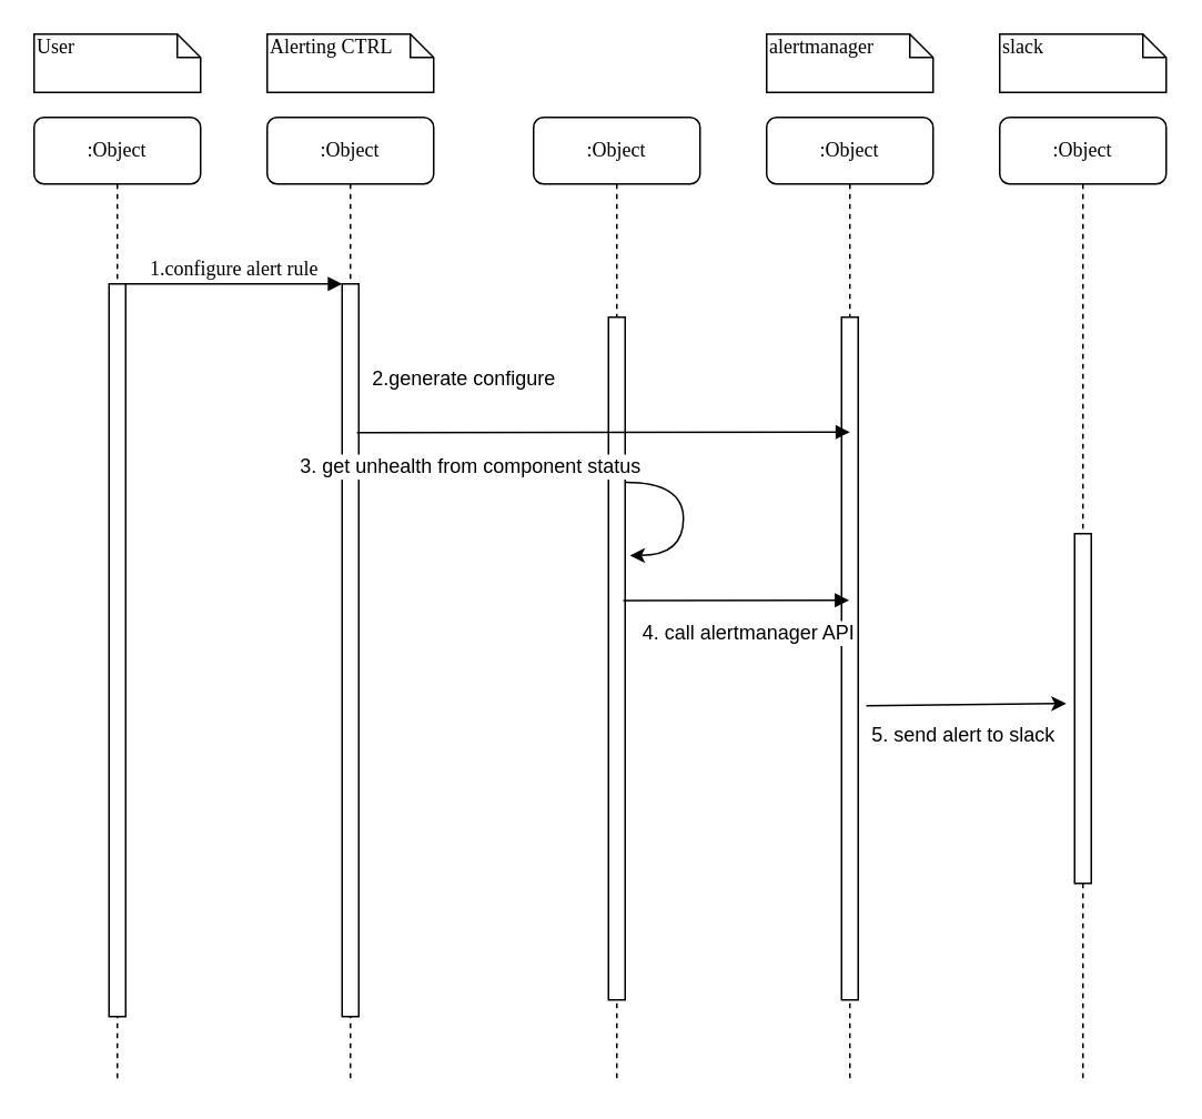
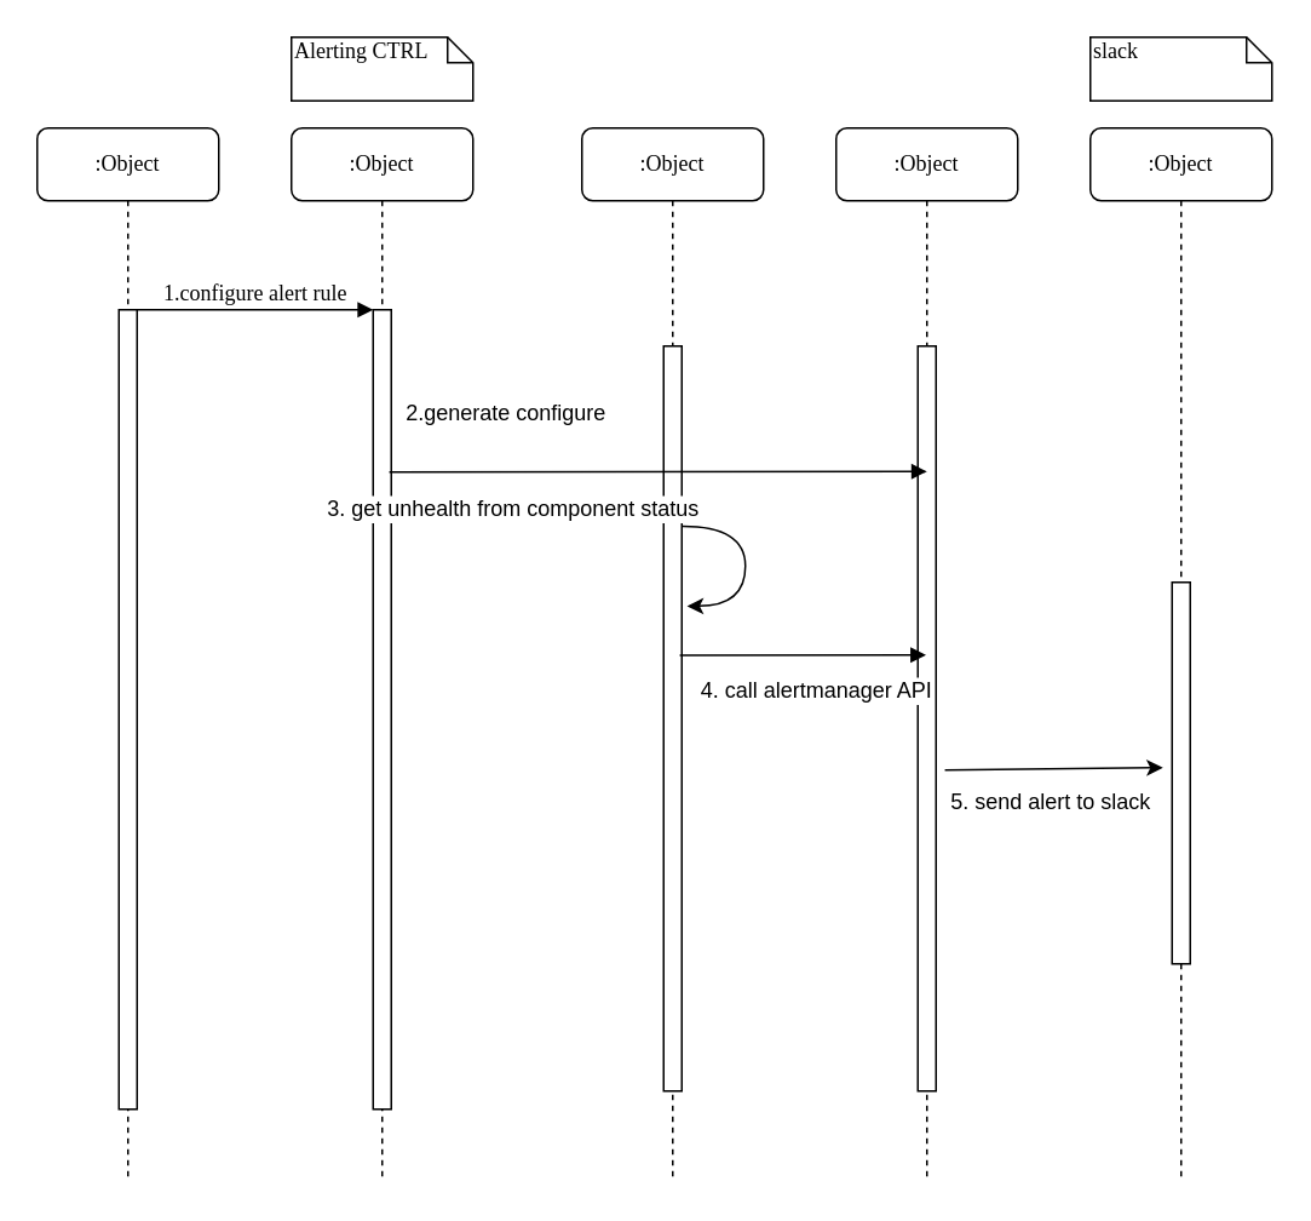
  <mxCell id="0" />
  <mxCell id="1" parent="0" />
  <mxCell id="2" value=":Object" style="shape=umlLifeline;perimeter=lifelinePerimeter;whiteSpace=wrap;html=1;container=1;collapsible=0;recursiveResize=0;outlineConnect=0;rounded=1;shadow=0;comic=0;labelBackgroundColor=none;strokeWidth=1;fontFamily=Verdana;fontSize=12;align=center;" vertex="1" parent="1"><mxGeometry x="160" y="70" width="100" height="580" as="geometry" /></mxCell>
  <mxCell id="3" value="" style="html=1;points=[];perimeter=orthogonalPerimeter;rounded=0;shadow=0;comic=0;labelBackgroundColor=none;strokeWidth=1;fontFamily=Verdana;fontSize=12;align=center;" vertex="1" parent="2"><mxGeometry x="45" y="100" width="10" height="440" as="geometry" /></mxCell>
  <mxCell id="4" value=":Object" style="shape=umlLifeline;perimeter=lifelinePerimeter;whiteSpace=wrap;html=1;container=1;collapsible=0;recursiveResize=0;outlineConnect=0;rounded=1;shadow=0;comic=0;labelBackgroundColor=none;strokeWidth=1;fontFamily=Verdana;fontSize=12;align=center;" vertex="1" parent="1"><mxGeometry x="320" y="70" width="100" height="580" as="geometry" /></mxCell>
  <mxCell id="5" value="" style="html=1;points=[];perimeter=orthogonalPerimeter;rounded=0;shadow=0;comic=0;labelBackgroundColor=none;strokeWidth=1;fontFamily=Verdana;fontSize=12;align=center;" vertex="1" parent="4"><mxGeometry x="45" y="120" width="10" height="410" as="geometry" /></mxCell>
  <mxCell id="6" value="" style="curved=1;endArrow=classic;html=1;exitX=0.989;exitY=0.242;exitDx=0;exitDy=0;exitPerimeter=0;entryX=1.289;entryY=0.349;entryDx=0;entryDy=0;entryPerimeter=0;" edge="1" parent="4" source="5" target="5"><mxGeometry width="50" height="50" relative="1" as="geometry"><mxPoint x="-300" y="650" as="sourcePoint" /><mxPoint x="-250" y="600" as="targetPoint" /><Array as="points"><mxPoint x="90" y="219" /><mxPoint x="90" y="263" /></Array></mxGeometry></mxCell>
  <mxCell id="7" value=":Object" style="shape=umlLifeline;perimeter=lifelinePerimeter;whiteSpace=wrap;html=1;container=1;collapsible=0;recursiveResize=0;outlineConnect=0;rounded=1;shadow=0;comic=0;labelBackgroundColor=none;strokeWidth=1;fontFamily=Verdana;fontSize=12;align=center;" vertex="1" parent="1"><mxGeometry x="460" y="70" width="100" height="580" as="geometry" /></mxCell>
  <mxCell id="8" value="" style="html=1;points=[];perimeter=orthogonalPerimeter;rounded=0;shadow=0;comic=0;labelBackgroundColor=none;strokeWidth=1;fontFamily=Verdana;fontSize=12;align=center;" vertex="1" parent="7"><mxGeometry x="45" y="120" width="10" height="410" as="geometry" /></mxCell>
  <mxCell id="9" value=":Object" style="shape=umlLifeline;perimeter=lifelinePerimeter;whiteSpace=wrap;html=1;container=1;collapsible=0;recursiveResize=0;outlineConnect=0;rounded=1;shadow=0;comic=0;labelBackgroundColor=none;strokeWidth=1;fontFamily=Verdana;fontSize=12;align=center;" vertex="1" parent="1"><mxGeometry x="600" y="70" width="100" height="580" as="geometry" /></mxCell>
  <mxCell id="10" value="" style="html=1;points=[];perimeter=orthogonalPerimeter;rounded=0;shadow=0;comic=0;labelBackgroundColor=none;strokeWidth=1;fontFamily=Verdana;fontSize=12;align=center;" vertex="1" parent="9"><mxGeometry x="45" y="250" width="10" height="210" as="geometry" /></mxCell>
  <mxCell id="11" value=":Object" style="shape=umlLifeline;perimeter=lifelinePerimeter;whiteSpace=wrap;html=1;container=1;collapsible=0;recursiveResize=0;outlineConnect=0;rounded=1;shadow=0;comic=0;labelBackgroundColor=none;strokeWidth=1;fontFamily=Verdana;fontSize=12;align=center;" vertex="1" parent="1"><mxGeometry x="20" y="70" width="100" height="580" as="geometry" /></mxCell>
  <mxCell id="12" value="" style="html=1;points=[];perimeter=orthogonalPerimeter;rounded=0;shadow=0;comic=0;labelBackgroundColor=none;strokeWidth=1;fontFamily=Verdana;fontSize=12;align=center;" vertex="1" parent="11"><mxGeometry x="45" y="100" width="10" height="440" as="geometry" /></mxCell>
  <mxCell id="13" value="1.configure alert rule" style="html=1;verticalAlign=bottom;endArrow=block;entryX=0;entryY=0;labelBackgroundColor=none;fontFamily=Verdana;fontSize=12;edgeStyle=elbowEdgeStyle;elbow=vertical;" edge="1" parent="1" source="12" target="3"><mxGeometry relative="1" as="geometry"><mxPoint x="140" y="180" as="sourcePoint" /></mxGeometry></mxCell>
- <mxCell id="14" value="User" style="shape=note;whiteSpace=wrap;html=1;size=14;verticalAlign=top;align=left;spacingTop=-6;rounded=0;shadow=0;comic=0;labelBackgroundColor=none;strokeWidth=1;fontFamily=Verdana;fontSize=12" vertex="1" parent="1"><mxGeometry x="20" y="20" width="100" height="35" as="geometry" /></mxCell>
  <mxCell id="15" value="Alerting CTRL" style="shape=note;whiteSpace=wrap;html=1;size=14;verticalAlign=top;align=left;spacingTop=-6;rounded=0;shadow=0;comic=0;labelBackgroundColor=none;strokeWidth=1;fontFamily=Verdana;fontSize=12" vertex="1" parent="1"><mxGeometry x="160" y="20" width="100" height="35" as="geometry" /></mxCell>
- <mxCell id="16" value="alertmanager" style="shape=note;whiteSpace=wrap;html=1;size=14;verticalAlign=top;align=left;spacingTop=-6;rounded=0;shadow=0;comic=0;labelBackgroundColor=none;strokeWidth=1;fontFamily=Verdana;fontSize=12" vertex="1" parent="1"><mxGeometry x="460" y="20" width="100" height="35" as="geometry" /></mxCell>
  <mxCell id="17" value="slack" style="shape=note;whiteSpace=wrap;html=1;size=14;verticalAlign=top;align=left;spacingTop=-6;rounded=0;shadow=0;comic=0;labelBackgroundColor=none;strokeWidth=1;fontFamily=Verdana;fontSize=12" vertex="1" parent="1"><mxGeometry x="600" y="20" width="100" height="35" as="geometry" /></mxCell>
  <mxCell id="18" value="" style="html=1;verticalAlign=bottom;endArrow=block;labelBackgroundColor=none;fontFamily=Verdana;fontSize=12;edgeStyle=elbowEdgeStyle;elbow=vertical;exitX=0.889;exitY=0.203;exitDx=0;exitDy=0;exitPerimeter=0;" edge="1" parent="1" source="3"><mxGeometry x="0.684" y="-80" relative="1" as="geometry"><mxPoint x="220" y="259" as="sourcePoint" /><mxPoint x="510" y="259" as="targetPoint" /><Array as="points" /><mxPoint as="offset" /></mxGeometry></mxCell>
  <mxCell id="19" value="3. get unhealth from component status" style="text;html=1;align=center;verticalAlign=middle;resizable=0;points=[];labelBackgroundColor=#ffffff;" vertex="1" connectable="0" parent="18"><mxGeometry x="-0.723" y="-1" relative="1" as="geometry"><mxPoint x="27" y="19" as="offset" /></mxGeometry></mxCell>
  <mxCell id="20" value="2.generate configure" style="text;html=1;align=center;verticalAlign=middle;resizable=0;points=[];autosize=1;" vertex="1" parent="1"><mxGeometry x="213" y="217" width="130" height="20" as="geometry" /></mxCell>
  <mxCell id="21" value="" style="html=1;verticalAlign=bottom;endArrow=block;labelBackgroundColor=none;fontFamily=Verdana;fontSize=12;edgeStyle=elbowEdgeStyle;elbow=vertical;exitX=0.889;exitY=0.415;exitDx=0;exitDy=0;exitPerimeter=0;" edge="1" parent="1" source="5" target="7"><mxGeometry x="1" y="-176" relative="1" as="geometry"><mxPoint x="390" y="360" as="sourcePoint" /><mxPoint x="360" y="381" as="targetPoint" /><Array as="points"><mxPoint x="490" y="360" /><mxPoint x="380" y="381" /></Array><mxPoint x="166" y="-117" as="offset" /></mxGeometry></mxCell>
  <mxCell id="22" value="4. call alertmanager API" style="text;html=1;align=center;verticalAlign=middle;resizable=0;points=[];labelBackgroundColor=#ffffff;" vertex="1" connectable="0" parent="21"><mxGeometry x="-0.723" y="-1" relative="1" as="geometry"><mxPoint x="56" y="18" as="offset" /></mxGeometry></mxCell>
  <mxCell id="23" value="" style="endArrow=classic;html=1;exitX=1.489;exitY=0.569;exitDx=0;exitDy=0;exitPerimeter=0;" edge="1" parent="1" source="8"><mxGeometry x="0.323" y="-18" width="50" height="50" relative="1" as="geometry"><mxPoint x="540" y="422" as="sourcePoint" /><mxPoint x="640" y="422" as="targetPoint" /><mxPoint as="offset" /></mxGeometry></mxCell>
  <mxCell id="24" value="5. send alert to slack" style="text;html=1;align=center;verticalAlign=middle;resizable=0;points=[];labelBackgroundColor=#ffffff;" vertex="1" connectable="0" parent="23"><mxGeometry x="-0.304" y="-1" relative="1" as="geometry"><mxPoint x="15.5" y="17" as="offset" /></mxGeometry></mxCell>
